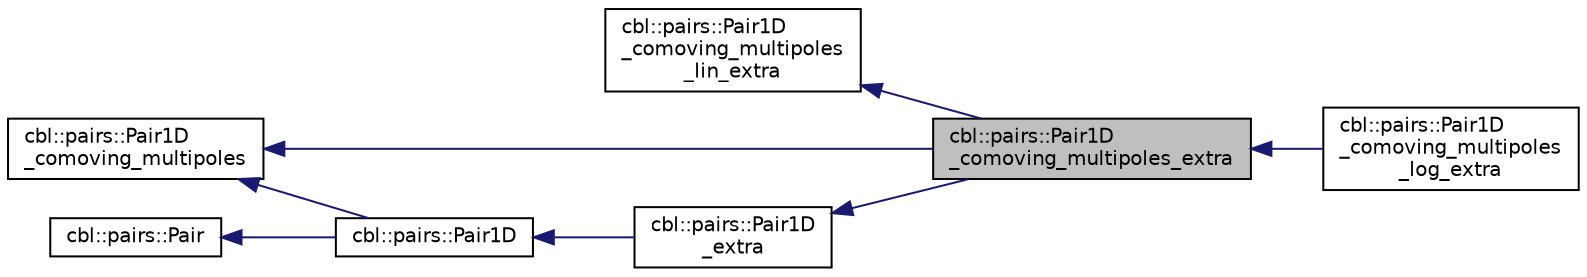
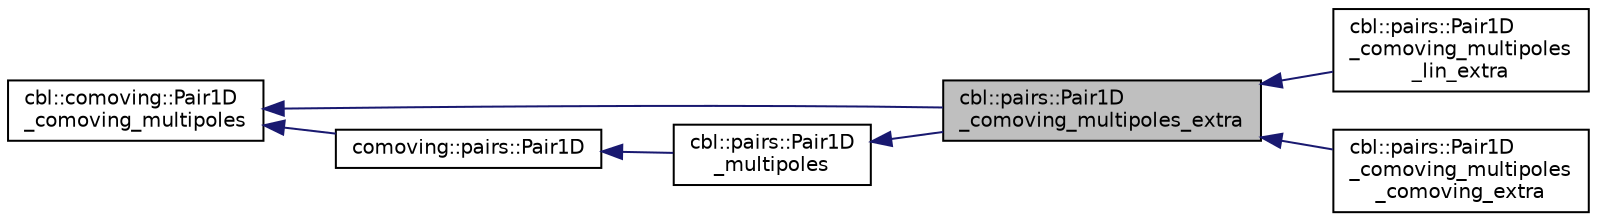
  digraph {
    rankdir=LR
    node [color=black fillcolor=white fontname=Helvetica fontsize=10 shape=record style=filled]
    edge [color=midnightblue dir=back fontname=Helvetica fontsize=10 labelfontname=Helvetica labelfontsize=10 style=solid]
    n1 [fillcolor=grey75 fontcolor=black height=0.2 label="cbl::pairs::Pair1D\l_comoving_multipoles_extra" width=0.4]
    n2 [height=0.2 label="cbl::pairs::Pair1D\l_comoving_multipoles\l_lin_extra" width=0.4]
-   n3 [height=0.2 label="cbl::pairs::Pair1D\l_comoving_multipoles\l_log_extra" width=0.4]
-   n4 [height=0.2 label="cbl::pairs::Pair1D\l_extra" width=0.4]
-   n5 [height=0.2 label="cbl::pairs::Pair1D" width=0.4]
-   n6 [height=0.2 label="cbl::pairs::Pair1D\l_comoving_multipoles" width=0.4]
-   n7 [height=0.2 label="cbl::pairs::Pair" width=0.4]
-   n2 -> n1
+   n3 [height=0.2 label="cbl::pairs::Pair1D\l_comoving_multipoles\l_comoving_extra" width=0.4]
+   n4 [height=0.2 label="cbl::pairs::Pair1D\l_multipoles" width=0.4]
+   n5 [height=0.2 label="comoving::pairs::Pair1D" width=0.4]
+   n6 [height=0.2 label="cbl::comoving::Pair1D\l_comoving_multipoles" width=0.4]
+   n1 -> n2
    n1 -> n3
    n4 -> n1
    n5 -> n4
    n6 -> n1
    n6 -> n5
-   n7 -> n5
  }
